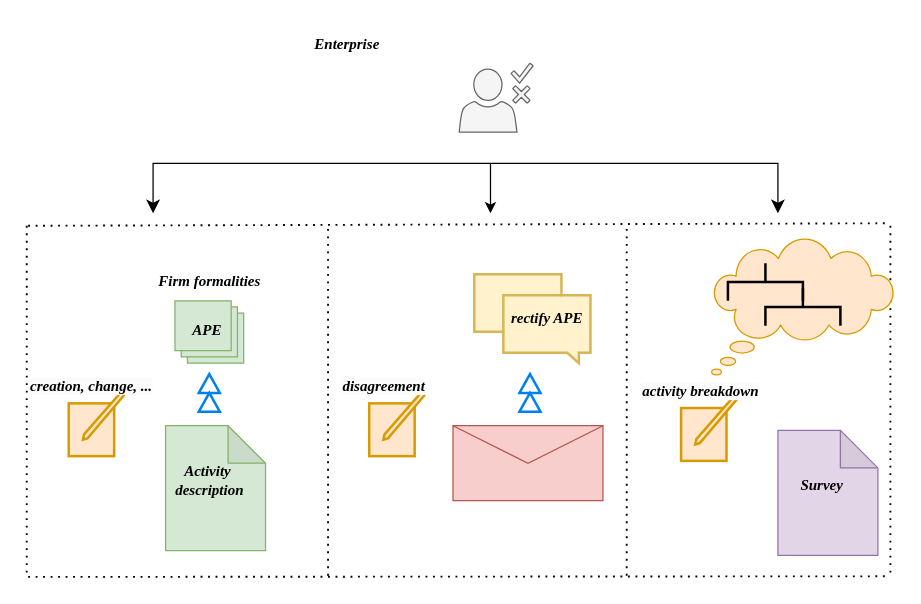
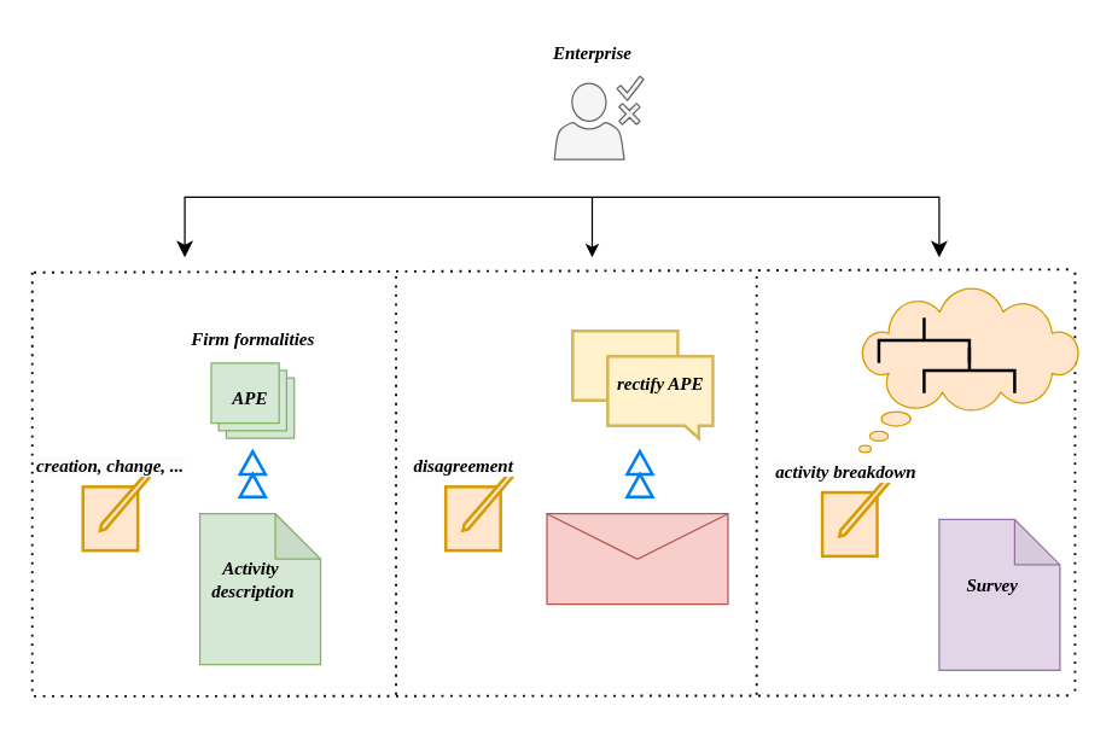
  <mxCell id="0" />
  <mxCell id="1" parent="0" />
  <mxCell id="2" value="" style="verticalLabelPosition=bottom;verticalAlign=top;html=1;shape=mxgraph.basic.layered_rect;dx=10;outlineConnect=0;whiteSpace=wrap;fillColor=#d5e8d4;strokeColor=#82b366;" parent="1" vertex="1"><mxGeometry x="139.5" y="240" width="55" height="50" as="geometry" /></mxCell>
  <mxCell id="3" value="&lt;font face=&quot;Work sans&quot;&gt;&lt;b&gt;&lt;i&gt;Firm formalities&lt;/i&gt;&lt;/b&gt;&lt;/font&gt;" style="text;html=1;align=center;verticalAlign=middle;resizable=0;points=[];autosize=1;strokeColor=none;fillColor=none;" parent="1" vertex="1"><mxGeometry x="107" y="210" width="120" height="30" as="geometry" /></mxCell>
  <mxCell id="4" value="&lt;i style=&quot;font-family: &amp;quot;Work sans&amp;quot;;&quot;&gt;&lt;b&gt;APE&lt;/b&gt;&lt;/i&gt;" style="text;html=1;align=center;verticalAlign=middle;resizable=0;points=[];autosize=1;strokeColor=none;fillColor=none;" parent="1" vertex="1"><mxGeometry x="139.5" y="248.75" width="50" height="30" as="geometry" /></mxCell>
  <mxCell id="5" value="" style="shape=note;whiteSpace=wrap;html=1;backgroundOutline=1;darkOpacity=0.05;fillColor=#d5e8d4;strokeColor=#82b366;" vertex="1" parent="1"><mxGeometry x="132" y="340" width="80" height="100" as="geometry" /></mxCell>
  <mxCell id="6" value="&lt;font face=&quot;Work sans&quot;&gt;&lt;b&gt;&lt;i&gt;Activity&amp;nbsp;&lt;/i&gt;&lt;/b&gt;&lt;/font&gt;&lt;div&gt;&lt;font face=&quot;Work sans&quot;&gt;&lt;b&gt;&lt;i&gt;d&lt;/i&gt;&lt;/b&gt;&lt;/font&gt;&lt;b style=&quot;font-family: &amp;quot;Work sans&amp;quot;; background-color: initial;&quot;&gt;&lt;i&gt;escription&lt;/i&gt;&lt;/b&gt;&lt;/div&gt;" style="text;html=1;align=center;verticalAlign=middle;resizable=0;points=[];autosize=1;strokeColor=none;fillColor=none;" vertex="1" parent="1"><mxGeometry x="122" y="364.38" width="90" height="40" as="geometry" /></mxCell>
  <mxCell id="7" value="" style="html=1;verticalLabelPosition=bottom;align=center;labelBackgroundColor=#ffffff;verticalAlign=top;strokeWidth=2;strokeColor=#d79b00;shadow=0;dashed=0;shape=mxgraph.ios7.icons.compose;fillColor=#ffe6cc;" vertex="1" parent="1"><mxGeometry x="54.5" y="313.13" width="44.1" height="51.25" as="geometry" /></mxCell>
  <mxCell id="8" value="" style="html=1;verticalLabelPosition=bottom;align=center;labelBackgroundColor=#ffffff;verticalAlign=top;strokeWidth=2;strokeColor=#0080F0;shadow=0;dashed=0;shape=mxgraph.ios7.icons.forward;direction=north;" vertex="1" parent="1"><mxGeometry x="158.6" y="298.75" width="16.8" height="30" as="geometry" /></mxCell>
  <mxCell id="9" value="&lt;b style=&quot;forced-color-adjust: none; color: rgb(0, 0, 0); font-family: &amp;quot;Work sans&amp;quot;; font-size: 12px; font-style: normal; font-variant-ligatures: normal; font-variant-caps: normal; letter-spacing: normal; orphans: 2; text-align: center; text-indent: 0px; text-transform: none; widows: 2; word-spacing: 0px; -webkit-text-stroke-width: 0px; white-space: nowrap; background-color: rgb(251, 251, 251); text-decoration-thickness: initial; text-decoration-style: initial; text-decoration-color: initial;&quot;&gt;&lt;i style=&quot;forced-color-adjust: none;&quot;&gt;creation, change, ...&lt;/i&gt;&lt;/b&gt;" style="text;whiteSpace=wrap;html=1;fontFamily=Helvetica;fontSize=12;fontColor=default;autosize=1;resizable=0;" vertex="1" parent="1"><mxGeometry y="295" width="90" height="37.5" as="geometry" x="22" /></mxCell>
  <mxCell id="10" value="" style="endArrow=none;dashed=1;html=1;dashPattern=1 3;strokeWidth=1.5;rounded=0;curved=0;" edge="1" parent="1"><mxGeometry width="50" height="50" relative="1" as="geometry"><mxPoint x="262" y="460" as="sourcePoint" /><mxPoint x="262" y="180" as="targetPoint" /></mxGeometry></mxCell>
  <mxCell id="11" value="" style="shape=message;html=1;html=1;outlineConnect=0;labelPosition=center;verticalLabelPosition=bottom;align=center;verticalAlign=top;fillColor=#f8cecc;strokeColor=#b85450;" vertex="1" parent="1"><mxGeometry x="362" y="340" width="120" height="60" as="geometry" /></mxCell>
  <mxCell id="12" value="" style="sketch=0;pointerEvents=1;shadow=0;dashed=0;html=1;strokeColor=#666666;fillColor=#f5f5f5;labelPosition=center;verticalLabelPosition=bottom;verticalAlign=top;outlineConnect=0;align=center;shape=mxgraph.office.users.approver;fontColor=#333333;" vertex="1" parent="1"><mxGeometry x="367" y="50" width="59" height="55" as="geometry" /></mxCell>
- <mxCell id="13" value="&lt;font face=&quot;Work sans&quot;&gt;&lt;i&gt;&lt;b&gt;Enterprise&lt;/b&gt;&lt;/i&gt;&lt;/font&gt;" style="text;html=1;align=center;verticalAlign=middle;resizable=0;points=[];autosize=1;strokeColor=none;fillColor=none;" vertex="1" parent="1"><mxGeometry x="237" y="20" width="80" height="30" as="geometry" /></mxCell>
+ <mxCell id="13" value="&lt;font face=&quot;Work sans&quot;&gt;&lt;i&gt;&lt;b&gt;Enterprise&lt;/b&gt;&lt;/i&gt;&lt;/font&gt;" style="text;html=1;align=center;verticalAlign=middle;resizable=0;points=[];autosize=1;strokeColor=none;fillColor=none;" vertex="1" parent="1"><mxGeometry x="352" y="20" width="80" height="30" as="geometry" /></mxCell>
  <mxCell id="14" value="" style="html=1;verticalLabelPosition=bottom;align=center;labelBackgroundColor=#ffffff;verticalAlign=top;strokeWidth=2;strokeColor=#d79b00;shadow=0;dashed=0;shape=mxgraph.ios7.icons.compose;fillColor=#ffe6cc;" vertex="1" parent="1"><mxGeometry x="294.95" y="313.13" width="44.1" height="51.25" as="geometry" /></mxCell>
  <mxCell id="15" value="&lt;b style=&quot;forced-color-adjust: none; color: rgb(0, 0, 0); font-family: &amp;quot;Work sans&amp;quot;; font-size: 12px; font-style: normal; font-variant-ligatures: normal; font-variant-caps: normal; letter-spacing: normal; orphans: 2; text-align: center; text-indent: 0px; text-transform: none; widows: 2; word-spacing: 0px; -webkit-text-stroke-width: 0px; white-space: nowrap; background-color: rgb(251, 251, 251); text-decoration-thickness: initial; text-decoration-style: initial; text-decoration-color: initial;&quot;&gt;&lt;i style=&quot;forced-color-adjust: none;&quot;&gt;disagreement&lt;/i&gt;&lt;/b&gt;" style="text;whiteSpace=wrap;html=1;fontFamily=Helvetica;fontSize=12;fontColor=default;autosize=1;resizable=0;" vertex="1" parent="1"><mxGeometry x="272" y="295" width="90" height="37.5" as="geometry" /></mxCell>
  <mxCell id="16" value="" style="shape=note;whiteSpace=wrap;html=1;backgroundOutline=1;darkOpacity=0.05;fillColor=#e1d5e7;strokeColor=#9673a6;" vertex="1" parent="1"><mxGeometry x="622" y="343.75" width="80" height="100" as="geometry" /></mxCell>
  <mxCell id="17" value="&lt;font face=&quot;Work sans&quot;&gt;&lt;b&gt;&lt;i&gt;Survey&lt;/i&gt;&lt;/b&gt;&lt;/font&gt;" style="text;html=1;align=center;verticalAlign=middle;resizable=0;points=[];autosize=1;strokeColor=none;fillColor=none;" vertex="1" parent="1"><mxGeometry x="627" y="373.13" width="60" height="30" as="geometry" /></mxCell>
  <mxCell id="18" value="" style="html=1;verticalLabelPosition=bottom;align=center;labelBackgroundColor=#ffffff;verticalAlign=top;strokeWidth=2;strokeColor=#d79b00;shadow=0;dashed=0;shape=mxgraph.ios7.icons.compose;fillColor=#ffe6cc;" vertex="1" parent="1"><mxGeometry x="544.5" y="316.88" width="44.1" height="51.25" as="geometry" /></mxCell>
  <mxCell id="19" value="&lt;b style=&quot;forced-color-adjust: none; color: rgb(0, 0, 0); font-family: &amp;quot;Work sans&amp;quot;; font-size: 12px; font-style: normal; font-variant-ligatures: normal; font-variant-caps: normal; letter-spacing: normal; orphans: 2; text-align: center; text-indent: 0px; text-transform: none; widows: 2; word-spacing: 0px; -webkit-text-stroke-width: 0px; white-space: nowrap; background-color: rgb(251, 251, 251); text-decoration-thickness: initial; text-decoration-style: initial; text-decoration-color: initial;&quot;&gt;&lt;i style=&quot;forced-color-adjust: none;&quot;&gt;activity breakdown&lt;/i&gt;&lt;/b&gt;" style="text;whiteSpace=wrap;html=1;fontFamily=Helvetica;fontSize=12;fontColor=default;autosize=1;resizable=0;" vertex="1" parent="1"><mxGeometry x="512" y="298.75" width="90" height="37.5" as="geometry" /></mxCell>
  <mxCell id="20" value="" style="endArrow=none;dashed=1;html=1;dashPattern=1 3;strokeWidth=1.5;rounded=0;curved=0;" edge="1" parent="1"><mxGeometry width="50" height="50" relative="1" as="geometry"><mxPoint x="501" y="460" as="sourcePoint" /><mxPoint x="501" y="180" as="targetPoint" /></mxGeometry></mxCell>
  <mxCell id="21" value="" style="edgeStyle=elbowEdgeStyle;elbow=horizontal;endArrow=classic;html=1;curved=0;rounded=0;endSize=8;startSize=8;" edge="1" parent="1"><mxGeometry width="50" height="50" relative="1" as="geometry"><mxPoint x="392" y="130" as="sourcePoint" /><mxPoint x="622" y="170" as="targetPoint" /><Array as="points"><mxPoint x="622" y="160" /></Array></mxGeometry></mxCell>
  <mxCell id="22" value="" style="endArrow=none;dashed=1;html=1;dashPattern=1 3;strokeWidth=1.5;rounded=0;curved=0;" edge="1" parent="1"><mxGeometry width="50" height="50" relative="1" as="geometry"><mxPoint y="180" as="sourcePoint" x="22" /><mxPoint x="712" y="178" as="targetPoint" /></mxGeometry></mxCell>
  <mxCell id="23" value="" style="endArrow=none;dashed=1;html=1;dashPattern=1 3;strokeWidth=1.5;rounded=0;curved=0;" edge="1" parent="1"><mxGeometry width="50" height="50" relative="1" as="geometry"><mxPoint y="461" as="sourcePoint" x="22" /><mxPoint x="712" y="460.5" as="targetPoint" /></mxGeometry></mxCell>
  <mxCell id="24" value="" style="endArrow=none;dashed=1;html=1;dashPattern=1 3;strokeWidth=1.5;rounded=0;curved=0;" edge="1" parent="1"><mxGeometry width="50" height="50" relative="1" as="geometry"><mxPoint x="712" y="457.5" as="sourcePoint" /><mxPoint x="712" y="177.5" as="targetPoint" /></mxGeometry></mxCell>
  <mxCell id="25" value="" style="edgeStyle=segmentEdgeStyle;endArrow=classic;html=1;curved=0;rounded=0;endSize=8;startSize=8;" edge="1" parent="1"><mxGeometry width="50" height="50" relative="1" as="geometry"><mxPoint x="392" y="130" as="sourcePoint" /><mxPoint x="122" y="170" as="targetPoint" /></mxGeometry></mxCell>
  <mxCell id="26" value="" style="endArrow=classic;html=1;rounded=0;" edge="1" parent="1"><mxGeometry width="50" height="50" relative="1" as="geometry"><mxPoint x="392" y="130" as="sourcePoint" /><mxPoint x="392" y="170" as="targetPoint" /></mxGeometry></mxCell>
  <mxCell id="27" value="" style="whiteSpace=wrap;html=1;shape=mxgraph.basic.cloud_callout;fillColor=#ffe6cc;strokeColor=#d79b00;" vertex="1" parent="1"><mxGeometry x="569" y="190.63" width="146" height="108.75" as="geometry" /></mxCell>
  <mxCell id="28" value="" style="strokeWidth=2;html=1;shape=mxgraph.flowchart.annotation_2;align=left;labelPosition=right;pointerEvents=1;direction=south;" vertex="1" parent="1"><mxGeometry x="582" y="210" width="60" height="30" as="geometry" /></mxCell>
  <mxCell id="29" value="" style="strokeWidth=2;html=1;shape=mxgraph.flowchart.annotation_2;align=left;labelPosition=right;pointerEvents=1;direction=south;" vertex="1" parent="1"><mxGeometry x="612" y="230" width="60" height="30" as="geometry" /></mxCell>
  <mxCell id="30" value="" style="html=1;verticalLabelPosition=bottom;align=center;labelBackgroundColor=#ffffff;verticalAlign=top;strokeWidth=2;strokeColor=#d6b656;shadow=0;dashed=0;shape=mxgraph.ios7.icons.messages;fillColor=#fff2cc;" vertex="1" parent="1"><mxGeometry x="379.05" y="218.75" width="92.95" height="71.25" as="geometry" /></mxCell>
  <mxCell id="31" value="" style="html=1;verticalLabelPosition=bottom;align=center;labelBackgroundColor=#ffffff;verticalAlign=top;strokeWidth=2;strokeColor=#0080F0;shadow=0;dashed=0;shape=mxgraph.ios7.icons.forward;direction=north;" vertex="1" parent="1"><mxGeometry x="415.2" y="298.75" width="16.8" height="30" as="geometry" /></mxCell>
  <mxCell id="32" value="&lt;font face=&quot;Work sans&quot;&gt;&lt;b&gt;&lt;i&gt;rectify APE&lt;/i&gt;&lt;/b&gt;&lt;/font&gt;" style="text;html=1;align=center;verticalAlign=middle;resizable=0;points=[];autosize=1;strokeColor=none;fillColor=none;fontFamily=Helvetica;fontSize=12;fontColor=default;" vertex="1" parent="1"><mxGeometry x="392" y="239.38" width="90" height="30" as="geometry" /></mxCell>
  <mxCell id="33" value="" style="endArrow=none;dashed=1;html=1;dashPattern=1 3;strokeWidth=1.5;rounded=0;curved=0;" edge="1" parent="1"><mxGeometry width="50" height="50" relative="1" as="geometry"><mxPoint x="20.89" y="457.5" as="sourcePoint" /><mxPoint x="20.89" y="177.5" as="targetPoint" /></mxGeometry></mxCell>
